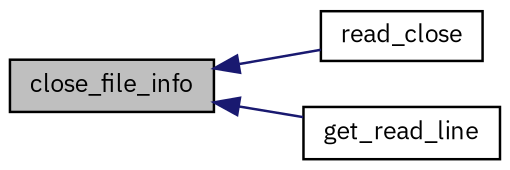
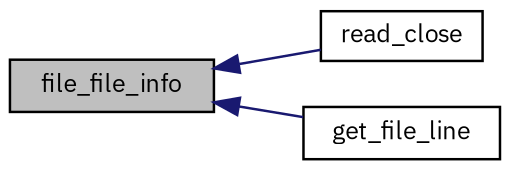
  digraph {
    fontname="IBM Plex Sans"
    rankdir=LR
    node [color=black fillcolor=white fontname="IBM Plex Sans" fontsize=10 shape=record style=filled]
    edge [color=midnightblue dir=back fontname="IBM Plex Sans" fontsize=10 labelfontname=Helvetica labelfontsize=10 style=solid]
-   n1 [fillcolor=grey75 fontcolor=black height=0.2 label=close_file_info width=0.4]
+   n1 [fillcolor=grey75 fontcolor=black height=0.2 label=file_file_info width=0.4]
    n2 [height=0.2 label=read_close width=0.4]
-   n3 [height=0.2 label=get_read_line width=0.4]
+   n3 [height=0.2 label=get_file_line width=0.4]
    n1 -> n2
    n1 -> n3
  }
